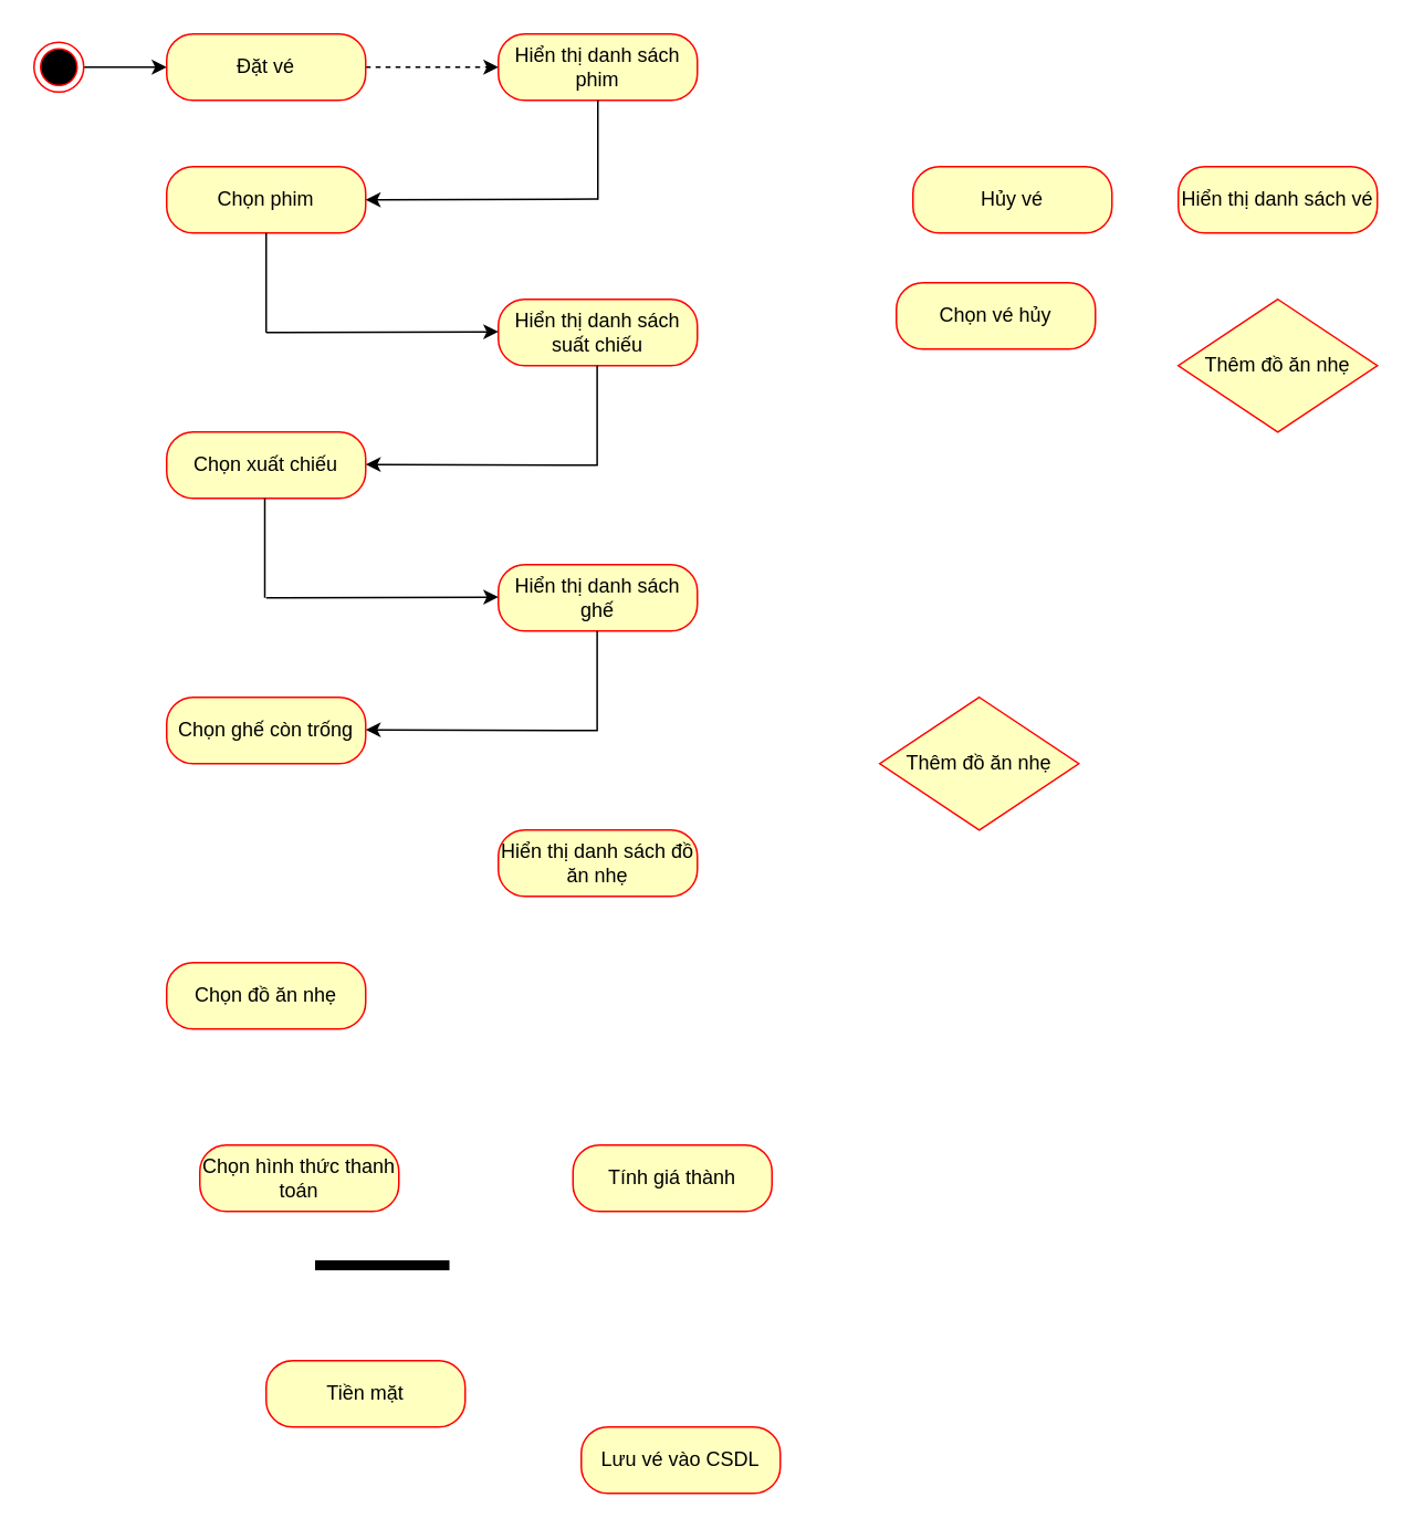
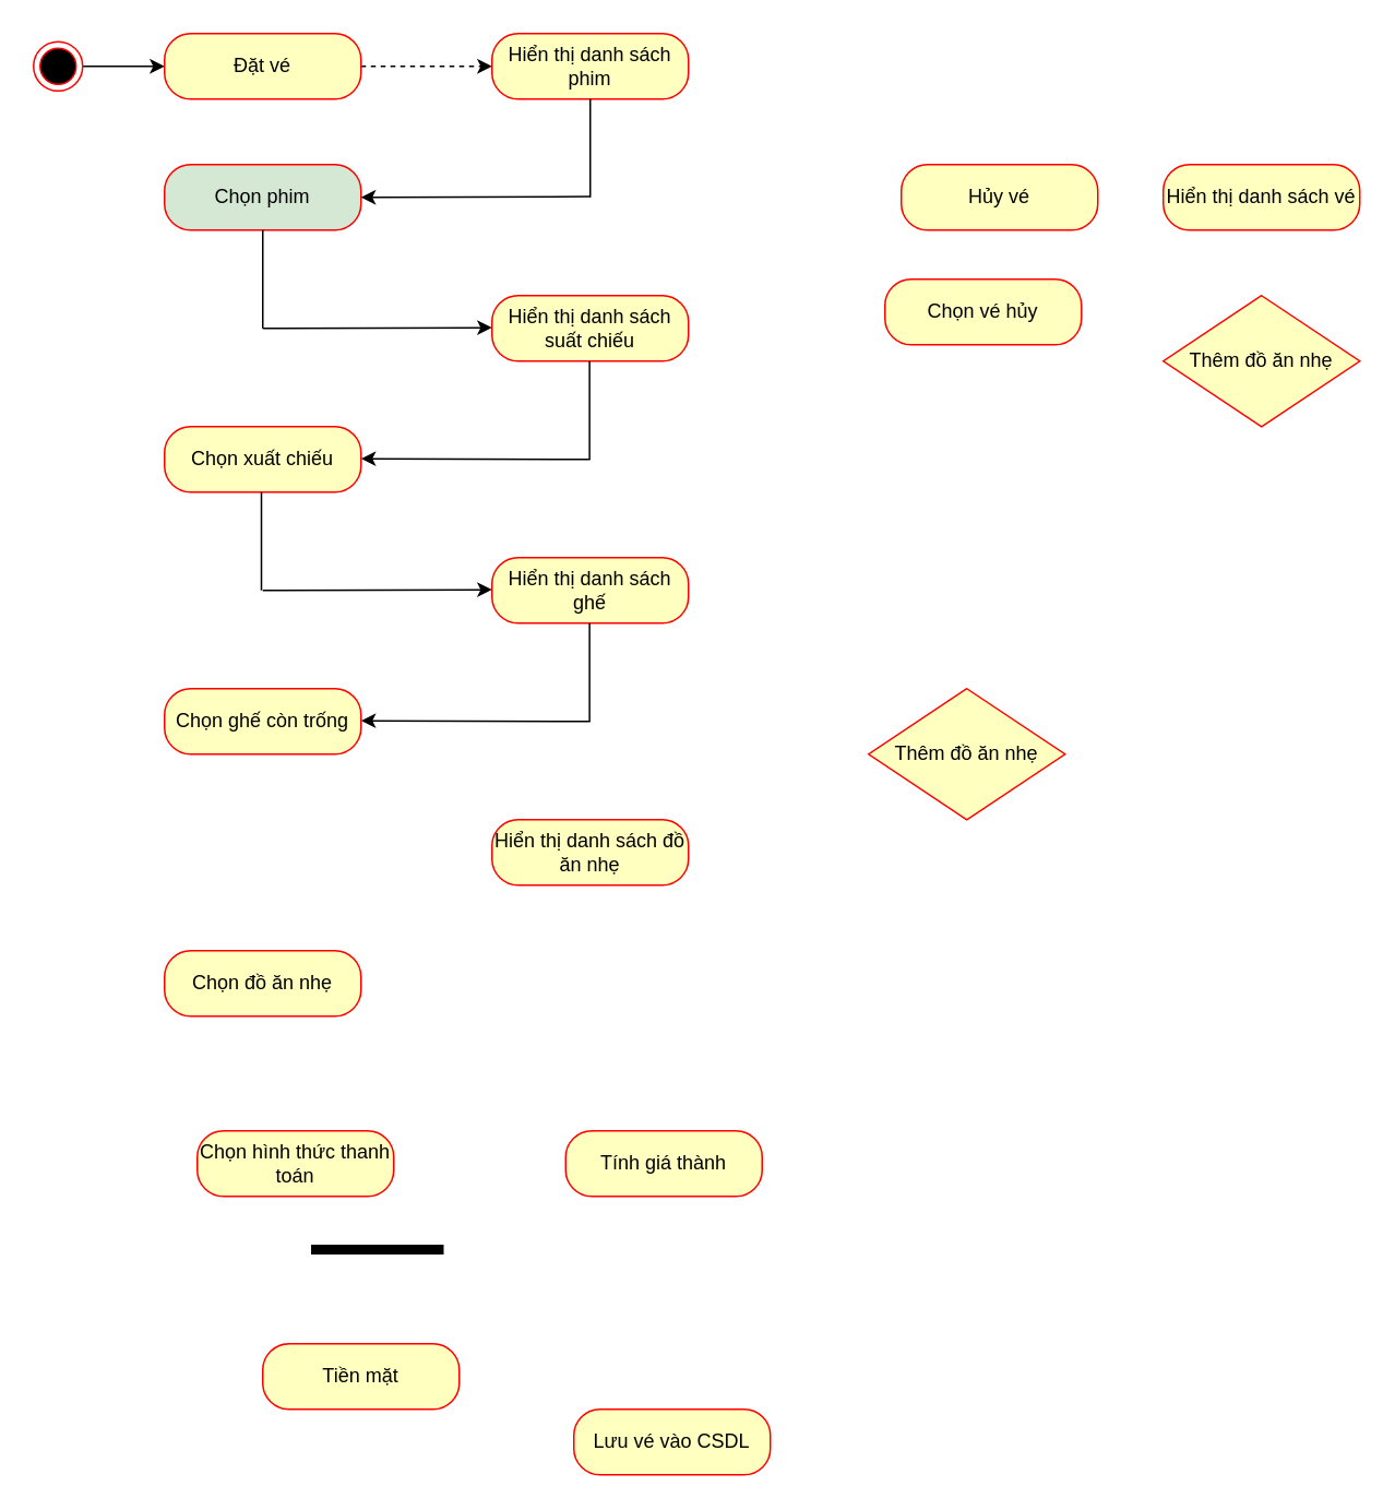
  <mxCell id="0" />
  <mxCell id="1" parent="0" />
  <mxCell id="2" value="" style="edgeStyle=orthogonalEdgeStyle;rounded=0;orthogonalLoop=1;jettySize=auto;html=1;entryX=0;entryY=0.5;entryDx=0;entryDy=0;" edge="1" parent="1" source="3" target="5"><mxGeometry relative="1" as="geometry"><mxPoint x="100" y="60" as="targetPoint" /></mxGeometry></mxCell>
  <mxCell id="3" value="" style="ellipse;html=1;shape=endState;fillColor=#000000;strokeColor=#ff0000;" parent="1" vertex="1"><mxGeometry x="20" y="25" width="30" height="30" as="geometry" /></mxCell>
  <mxCell id="4" value="" style="edgeStyle=orthogonalEdgeStyle;rounded=0;orthogonalLoop=1;jettySize=auto;html=1;dashed=1;" edge="1" parent="1" source="5" target="6"><mxGeometry relative="1" as="geometry" /></mxCell>
  <mxCell id="5" value="Đặt vé" style="rounded=1;whiteSpace=wrap;html=1;arcSize=40;fontColor=#000000;fillColor=#ffffc0;strokeColor=#ff0000;" vertex="1" parent="1"><mxGeometry x="100" y="20" width="120" height="40" as="geometry" /></mxCell>
  <mxCell id="6" value="Hiển thị danh sách phim" style="rounded=1;whiteSpace=wrap;html=1;arcSize=40;fontColor=#000000;fillColor=#ffffc0;strokeColor=#ff0000;" vertex="1" parent="1"><mxGeometry x="300" y="20" width="120" height="40" as="geometry" /></mxCell>
- <mxCell id="7" value="Chọn phim" style="rounded=1;whiteSpace=wrap;html=1;arcSize=40;fontColor=#000000;fillColor=#ffffc0;strokeColor=#ff0000;" vertex="1" parent="1"><mxGeometry x="100" y="100" width="120" height="40" as="geometry" /></mxCell>
+ <mxCell id="7" value="Chọn phim" style="rounded=1;whiteSpace=wrap;html=1;arcSize=40;fontColor=#000000;fillColor=#d5e8d4;strokeColor=#ff0000;" vertex="1" parent="1"><mxGeometry x="100" y="100" width="120" height="40" as="geometry" /></mxCell>
  <mxCell id="8" value="Hiển thị danh sách suất chiếu" style="rounded=1;whiteSpace=wrap;html=1;arcSize=40;fontColor=#000000;fillColor=#ffffc0;strokeColor=#ff0000;" vertex="1" parent="1"><mxGeometry x="300" y="180" width="120" height="40" as="geometry" /></mxCell>
  <mxCell id="9" value="Chọn xuất chiếu" style="rounded=1;whiteSpace=wrap;html=1;arcSize=40;fontColor=#000000;fillColor=#ffffc0;strokeColor=#ff0000;" vertex="1" parent="1"><mxGeometry x="100" y="260" width="120" height="40" as="geometry" /></mxCell>
  <mxCell id="10" value="Hiển thị danh sách ghế" style="rounded=1;whiteSpace=wrap;html=1;arcSize=40;fontColor=#000000;fillColor=#ffffc0;strokeColor=#ff0000;" vertex="1" parent="1"><mxGeometry x="300" y="340" width="120" height="40" as="geometry" /></mxCell>
  <mxCell id="11" value="Chọn ghế còn trống" style="rounded=1;whiteSpace=wrap;html=1;arcSize=40;fontColor=#000000;fillColor=#ffffc0;strokeColor=#ff0000;" vertex="1" parent="1"><mxGeometry x="100" y="420" width="120" height="40" as="geometry" /></mxCell>
  <mxCell id="12" value="Thêm đồ ăn nhẹ" style="rhombus;whiteSpace=wrap;html=1;fontColor=#000000;fillColor=#ffffc0;strokeColor=#ff0000;" vertex="1" parent="1"><mxGeometry x="530" y="420" width="120" height="80" as="geometry" /></mxCell>
  <mxCell id="13" value="Chọn đồ ăn nhẹ" style="rounded=1;whiteSpace=wrap;html=1;arcSize=40;fontColor=#000000;fillColor=#ffffc0;strokeColor=#ff0000;" vertex="1" parent="1"><mxGeometry x="100" y="580" width="120" height="40" as="geometry" /></mxCell>
  <mxCell id="14" value="Hiển thị danh sách đồ ăn nhẹ" style="rounded=1;whiteSpace=wrap;html=1;arcSize=40;fontColor=#000000;fillColor=#ffffc0;strokeColor=#ff0000;" vertex="1" parent="1"><mxGeometry x="300" y="500" width="120" height="40" as="geometry" /></mxCell>
  <mxCell id="15" value="Tính giá thành" style="rounded=1;whiteSpace=wrap;html=1;arcSize=40;fontColor=#000000;fillColor=#ffffc0;strokeColor=#ff0000;" vertex="1" parent="1"><mxGeometry x="345" y="690" width="120" height="40" as="geometry" /></mxCell>
  <mxCell id="16" value="Chọn hình thức thanh toán" style="rounded=1;whiteSpace=wrap;html=1;arcSize=40;fontColor=#000000;fillColor=#ffffc0;strokeColor=#ff0000;" vertex="1" parent="1"><mxGeometry x="120" y="690" width="120" height="40" as="geometry" /></mxCell>
  <mxCell id="17" value="" style="html=1;points=[];perimeter=orthogonalPerimeter;fillColor=strokeColor;direction=south;" vertex="1" parent="1"><mxGeometry x="190" y="760" width="80" height="5" as="geometry" /></mxCell>
  <mxCell id="18" value="Hủy vé" style="rounded=1;whiteSpace=wrap;html=1;arcSize=40;fontColor=#000000;fillColor=#ffffc0;strokeColor=#ff0000;" vertex="1" parent="1"><mxGeometry x="550" y="100" width="120" height="40" as="geometry" /></mxCell>
  <mxCell id="19" value="Tiền mặt" style="rounded=1;whiteSpace=wrap;html=1;arcSize=40;fontColor=#000000;fillColor=#ffffc0;strokeColor=#ff0000;" vertex="1" parent="1"><mxGeometry x="160" y="820" width="120" height="40" as="geometry" /></mxCell>
  <mxCell id="20" value="Hiển thị danh sách vé" style="rounded=1;whiteSpace=wrap;html=1;arcSize=40;fontColor=#000000;fillColor=#ffffc0;strokeColor=#ff0000;" vertex="1" parent="1"><mxGeometry x="710" y="100" width="120" height="40" as="geometry" /></mxCell>
  <mxCell id="21" value="Chọn vé hủy" style="rounded=1;whiteSpace=wrap;html=1;arcSize=40;fontColor=#000000;fillColor=#ffffc0;strokeColor=#ff0000;" vertex="1" parent="1"><mxGeometry x="540" y="170" width="120" height="40" as="geometry" /></mxCell>
  <mxCell id="22" value="Thêm đồ ăn nhẹ" style="rhombus;whiteSpace=wrap;html=1;fontColor=#000000;fillColor=#ffffc0;strokeColor=#ff0000;" vertex="1" parent="1"><mxGeometry x="710" y="180" width="120" height="80" as="geometry" /></mxCell>
  <mxCell id="23" value="Lưu vé vào CSDL" style="rounded=1;whiteSpace=wrap;html=1;arcSize=40;fontColor=#000000;fillColor=#ffffc0;strokeColor=#ff0000;" vertex="1" parent="1"><mxGeometry x="350" y="860" width="120" height="40" as="geometry" /></mxCell>
  <mxCell id="24" value="" style="endArrow=none;html=1;rounded=0;entryX=0.5;entryY=1;entryDx=0;entryDy=0;" edge="1" parent="1" target="6"><mxGeometry width="50" height="50" relative="1" as="geometry"><mxPoint x="360" y="120" as="sourcePoint" /><mxPoint x="450" y="70" as="targetPoint" /></mxGeometry></mxCell>
  <mxCell id="25" value="" style="endArrow=classic;html=1;rounded=0;entryX=1;entryY=0.5;entryDx=0;entryDy=0;" edge="1" parent="1" target="7"><mxGeometry width="50" height="50" relative="1" as="geometry"><mxPoint x="360" y="119.58" as="sourcePoint" /><mxPoint x="290" y="119.58" as="targetPoint" /></mxGeometry></mxCell>
  <mxCell id="26" value="" style="endArrow=classic;html=1;rounded=0;entryX=1;entryY=0.5;entryDx=0;entryDy=0;" edge="1" parent="1"><mxGeometry width="50" height="50" relative="1" as="geometry"><mxPoint x="160" y="200" as="sourcePoint" /><mxPoint x="300" y="199.58" as="targetPoint" /></mxGeometry></mxCell>
  <mxCell id="27" value="" style="endArrow=none;html=1;rounded=0;entryX=0.5;entryY=1;entryDx=0;entryDy=0;" edge="1" parent="1"><mxGeometry width="50" height="50" relative="1" as="geometry"><mxPoint x="160" y="200" as="sourcePoint" /><mxPoint x="160" y="140" as="targetPoint" /></mxGeometry></mxCell>
  <mxCell id="28" value="" style="endArrow=classic;html=1;rounded=0;" edge="1" parent="1"><mxGeometry width="50" height="50" relative="1" as="geometry"><mxPoint x="360" y="280" as="sourcePoint" /><mxPoint x="220" y="279.58" as="targetPoint" /></mxGeometry></mxCell>
  <mxCell id="29" value="" style="endArrow=none;html=1;rounded=0;entryX=0.5;entryY=1;entryDx=0;entryDy=0;" edge="1" parent="1"><mxGeometry width="50" height="50" relative="1" as="geometry"><mxPoint x="359.58" y="280" as="sourcePoint" /><mxPoint x="359.58" y="220" as="targetPoint" /></mxGeometry></mxCell>
  <mxCell id="30" value="" style="endArrow=none;html=1;rounded=0;entryX=0.5;entryY=1;entryDx=0;entryDy=0;" edge="1" parent="1"><mxGeometry width="50" height="50" relative="1" as="geometry"><mxPoint x="159.17" y="360" as="sourcePoint" /><mxPoint x="159.17" y="300" as="targetPoint" /></mxGeometry></mxCell>
  <mxCell id="31" value="" style="endArrow=classic;html=1;rounded=0;" edge="1" parent="1"><mxGeometry width="50" height="50" relative="1" as="geometry"><mxPoint x="160" y="360" as="sourcePoint" /><mxPoint x="300" y="359.58" as="targetPoint" /></mxGeometry></mxCell>
  <mxCell id="32" value="" style="endArrow=none;html=1;rounded=0;entryX=0.5;entryY=1;entryDx=0;entryDy=0;" edge="1" parent="1"><mxGeometry width="50" height="50" relative="1" as="geometry"><mxPoint x="359.58" y="440" as="sourcePoint" /><mxPoint x="359.58" y="380" as="targetPoint" /></mxGeometry></mxCell>
  <mxCell id="33" value="" style="endArrow=classic;html=1;rounded=0;" edge="1" parent="1"><mxGeometry width="50" height="50" relative="1" as="geometry"><mxPoint x="360" y="440" as="sourcePoint" /><mxPoint x="220" y="439.58" as="targetPoint" /></mxGeometry></mxCell>
